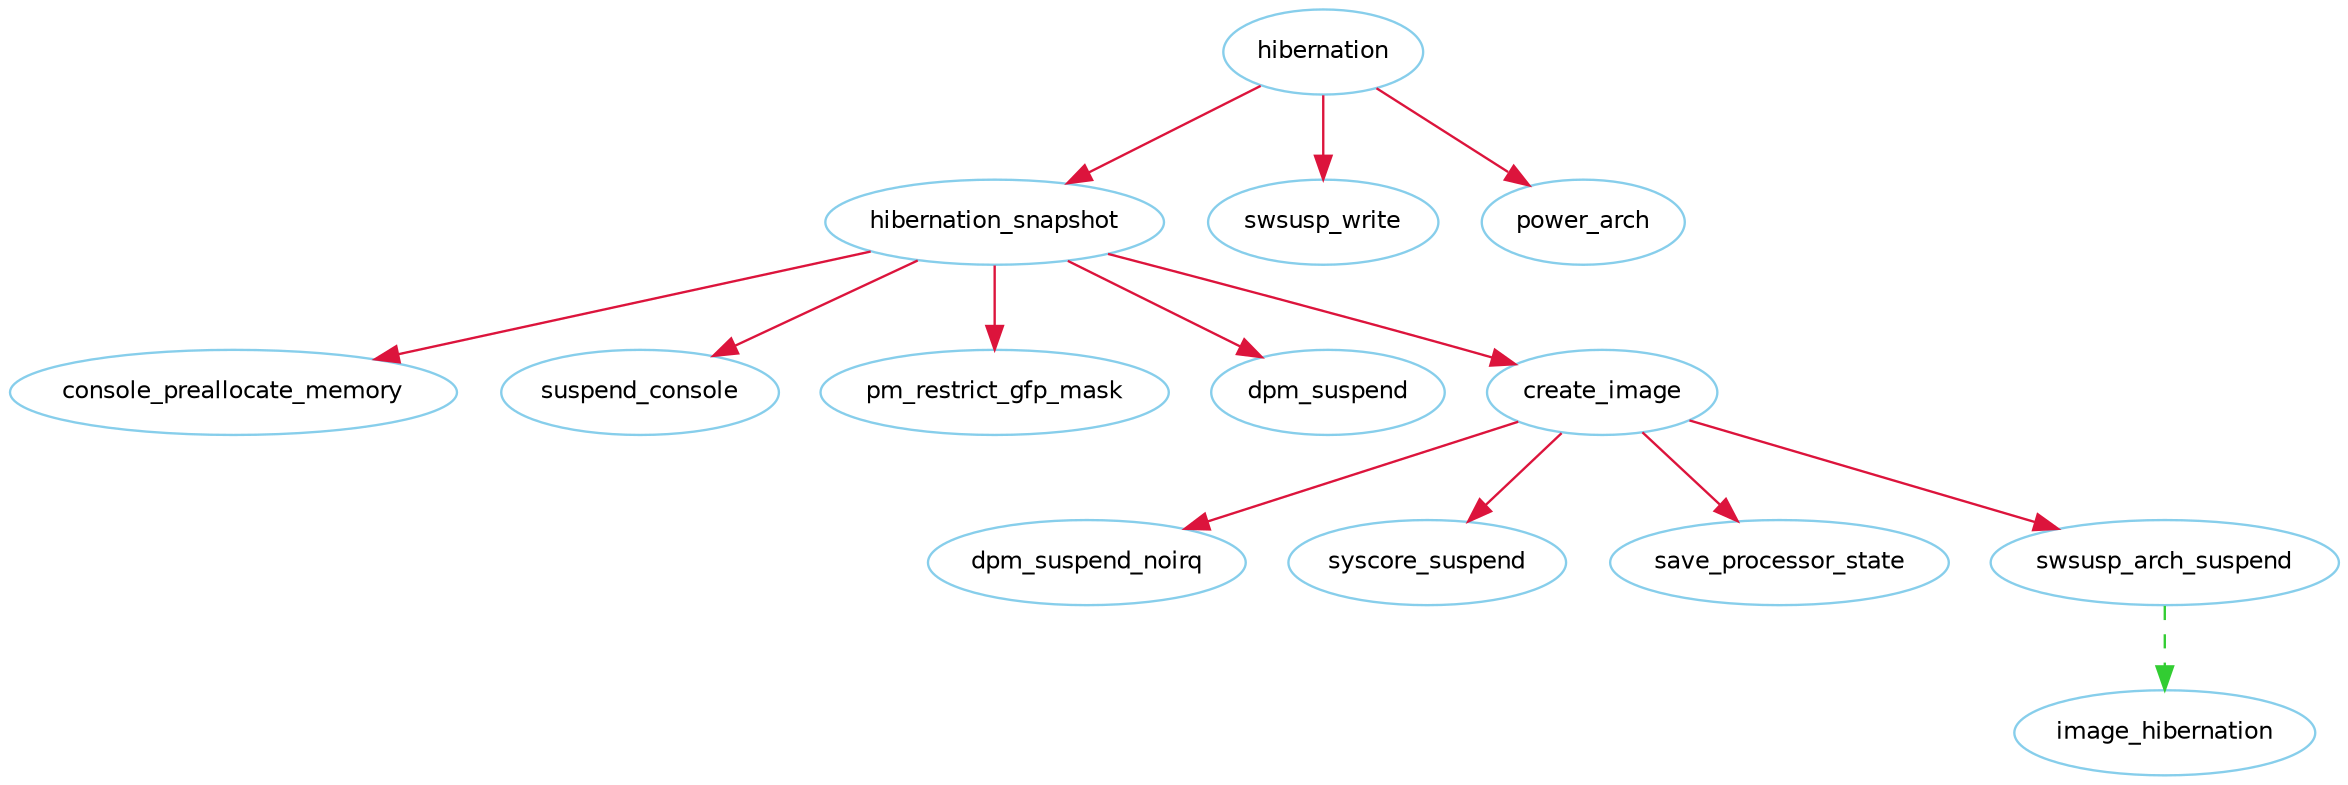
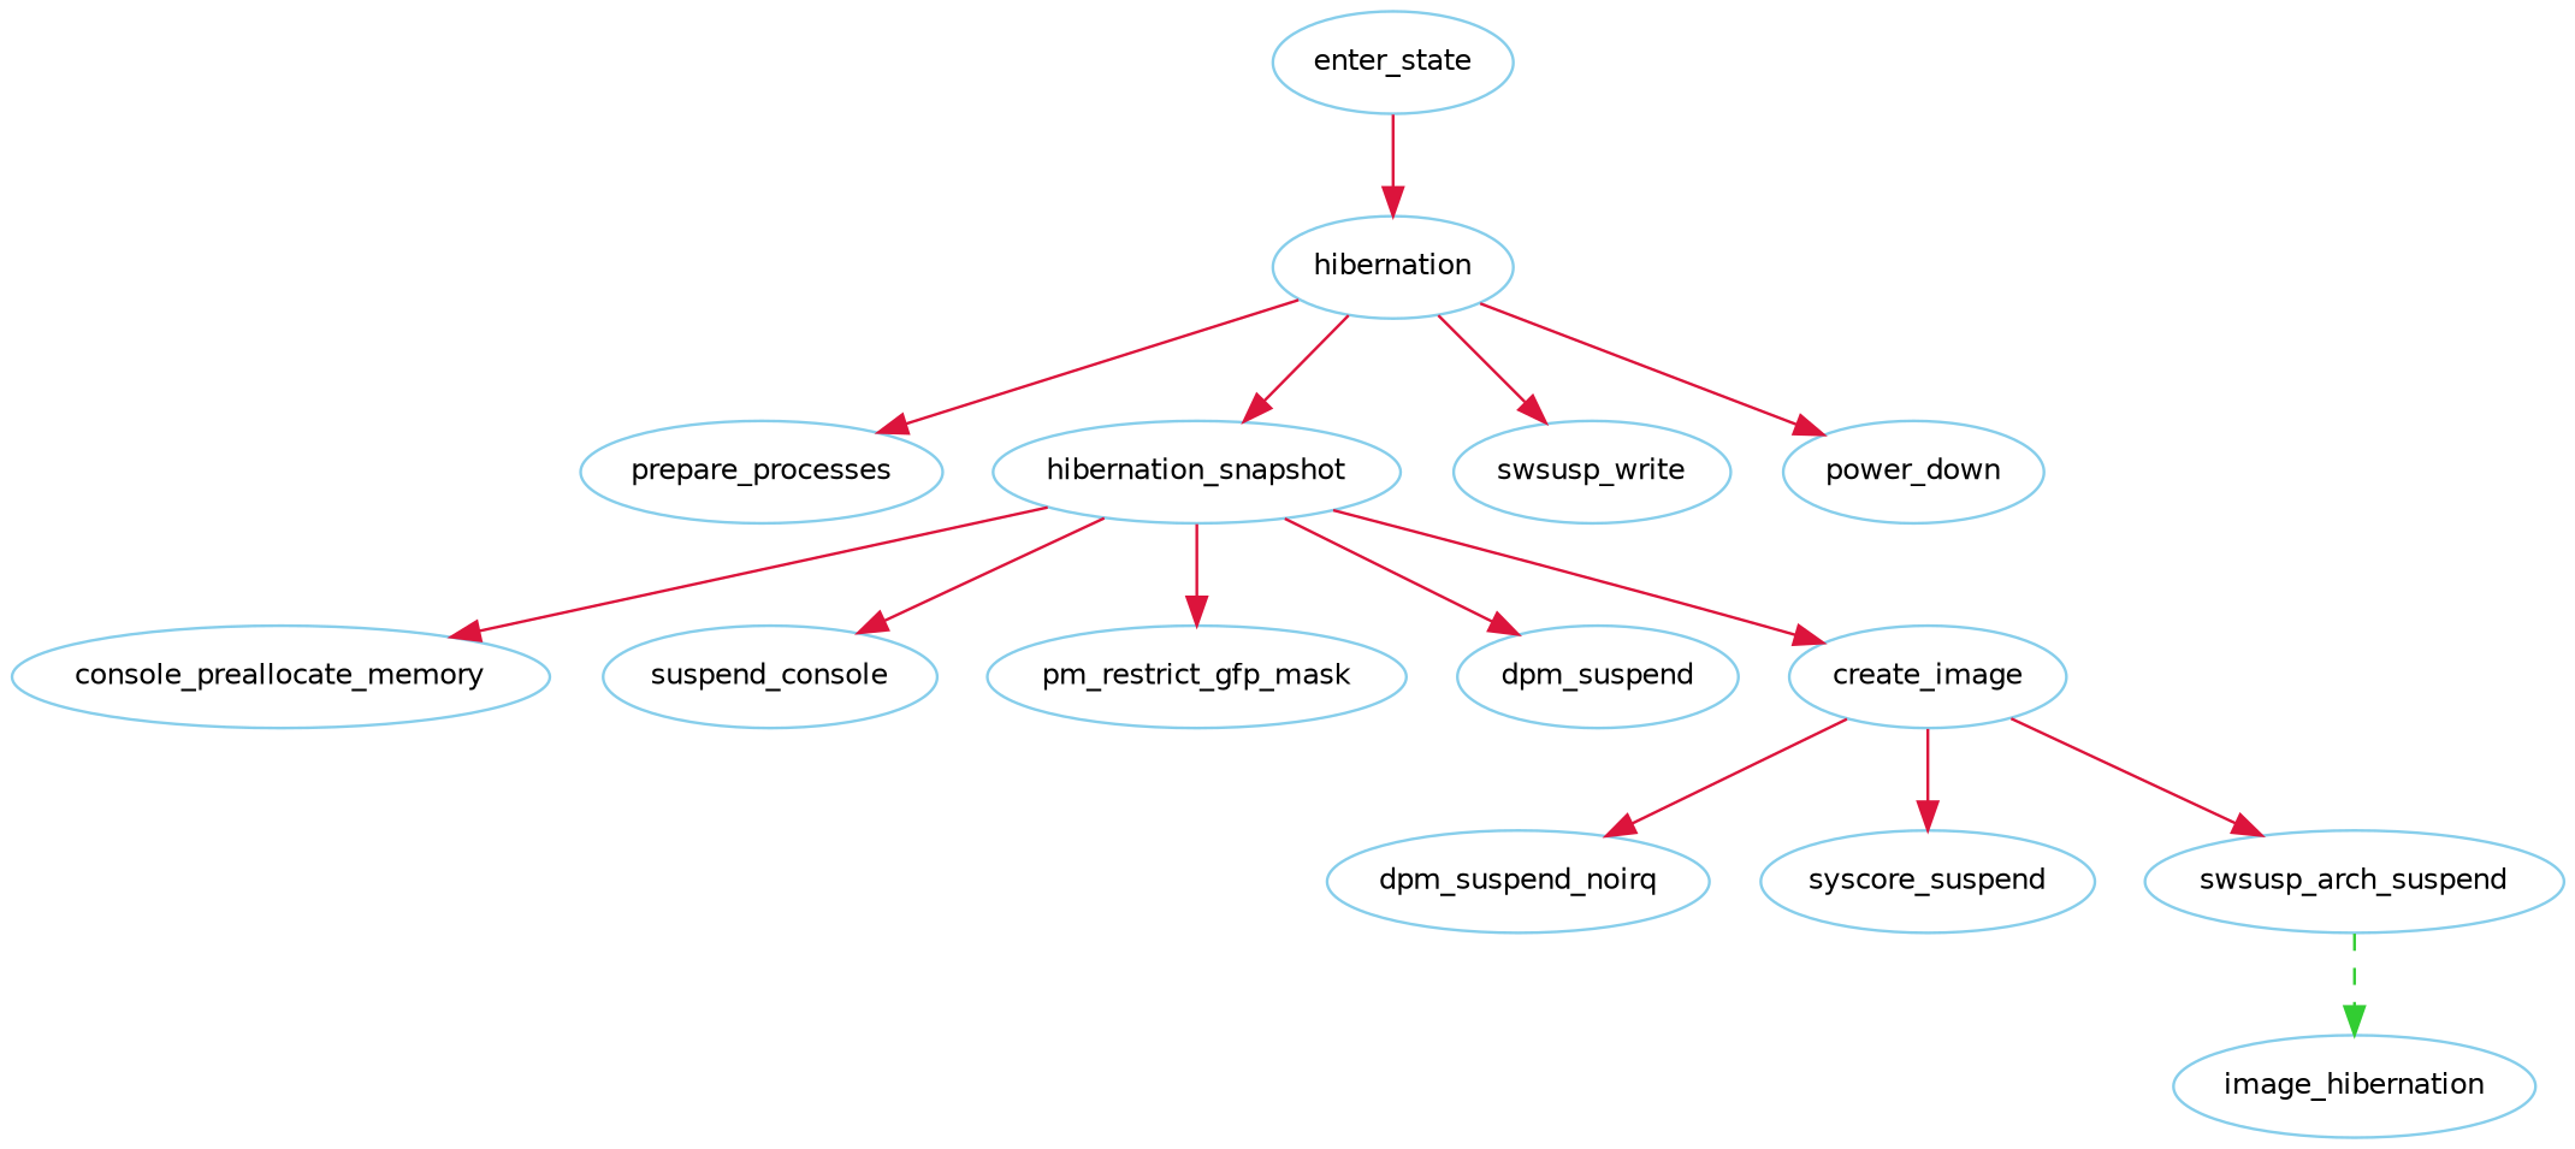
  digraph {
    fontname="DejaVu Sans"
    fontsize=10
    rankdir=TB
    node [color=skyblue fontname="DejaVu Sans" fontsize=10]
    edge [color=crimson fontname="DejaVu Sans" fontsize=10 style=solid]
+   enter_state
    hibernation
+   prepare_processes
    hibernation_snapshot
    swsusp_write
-   power_down [label=power_arch]
+   power_down
    n7 [label=console_preallocate_memory]
    suspend_console
    pm_restrict_gfp_mask
    dpm_suspend
    create_image
    dpm_suspend_noirq
    syscore_suspend
-   save_processor_state
    swsusp_arch_suspend
    image_hibernation
+   enter_state -> hibernation
+   hibernation -> prepare_processes
    hibernation -> hibernation_snapshot
    hibernation -> swsusp_write
    hibernation -> power_down
    hibernation_snapshot -> n7
    hibernation_snapshot -> suspend_console
    hibernation_snapshot -> pm_restrict_gfp_mask
    hibernation_snapshot -> dpm_suspend
    hibernation_snapshot -> create_image
    create_image -> dpm_suspend_noirq
    create_image -> syscore_suspend
-   create_image -> save_processor_state
    create_image -> swsusp_arch_suspend
    swsusp_arch_suspend -> image_hibernation [color=limegreen style=dashed]
  }
